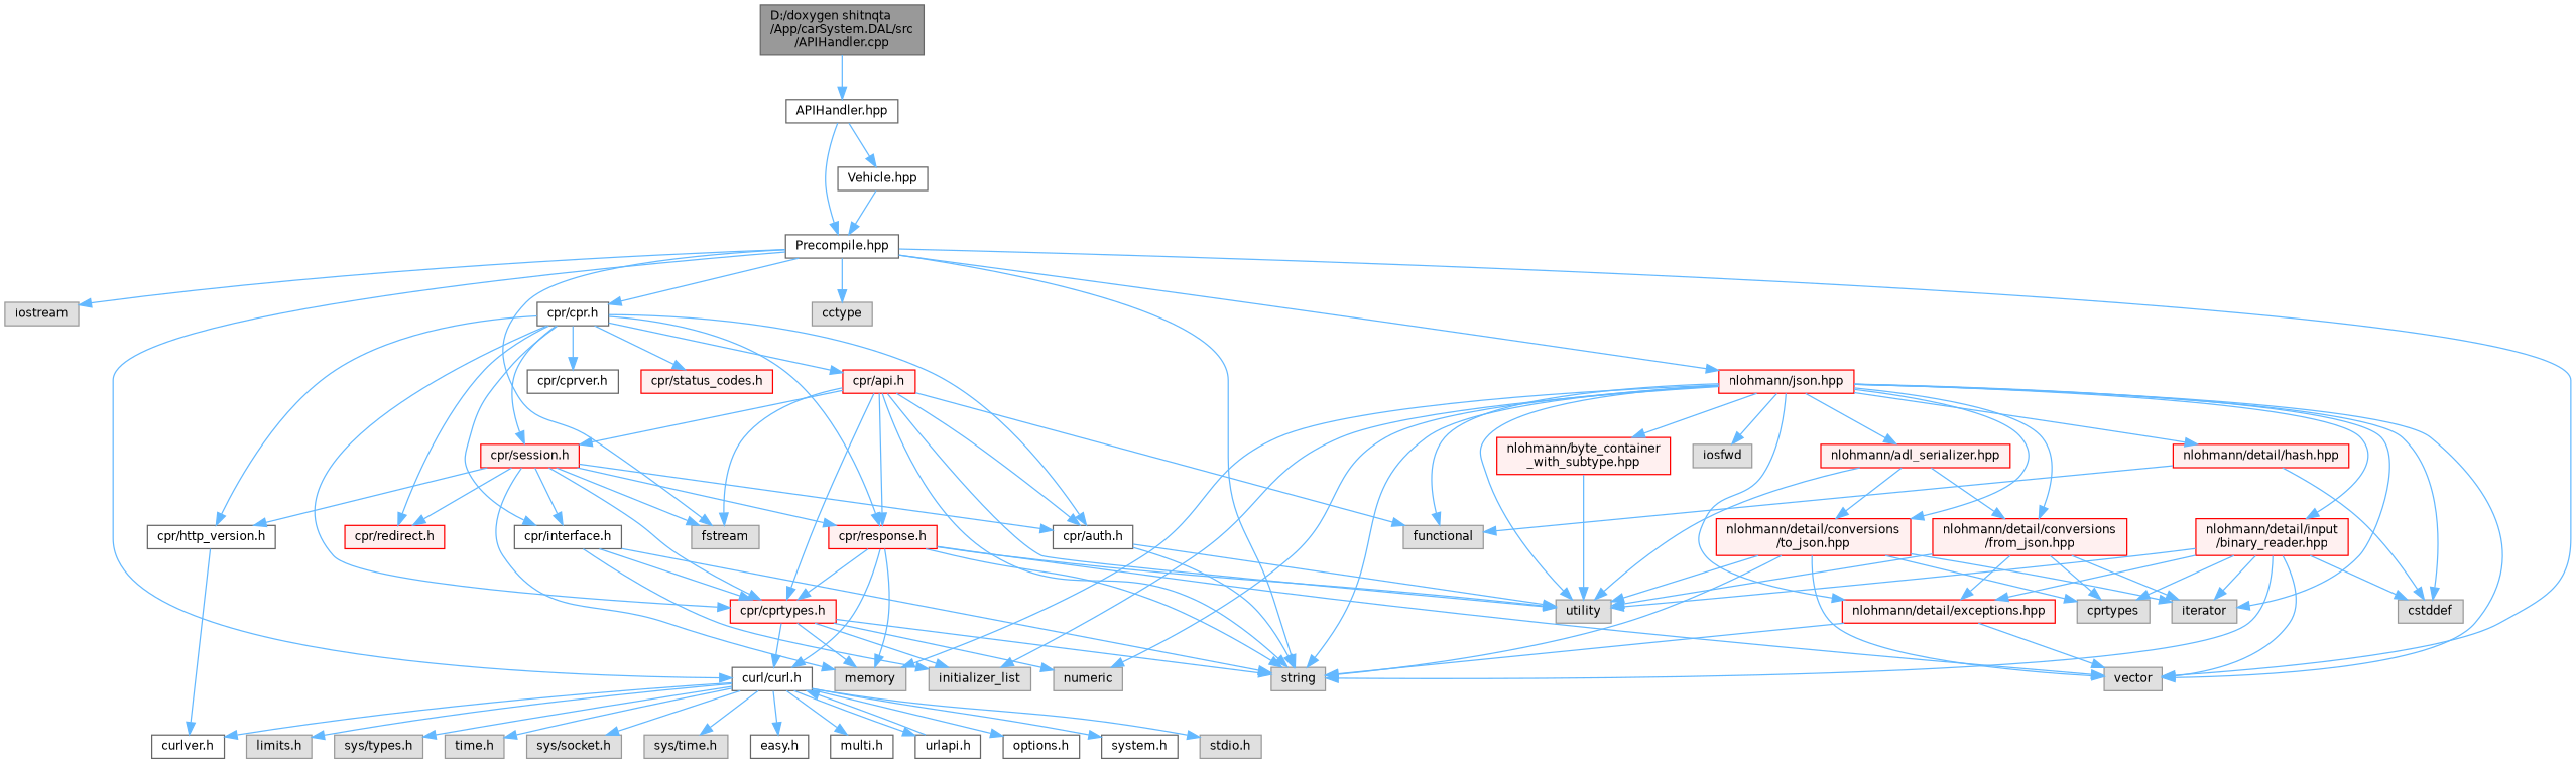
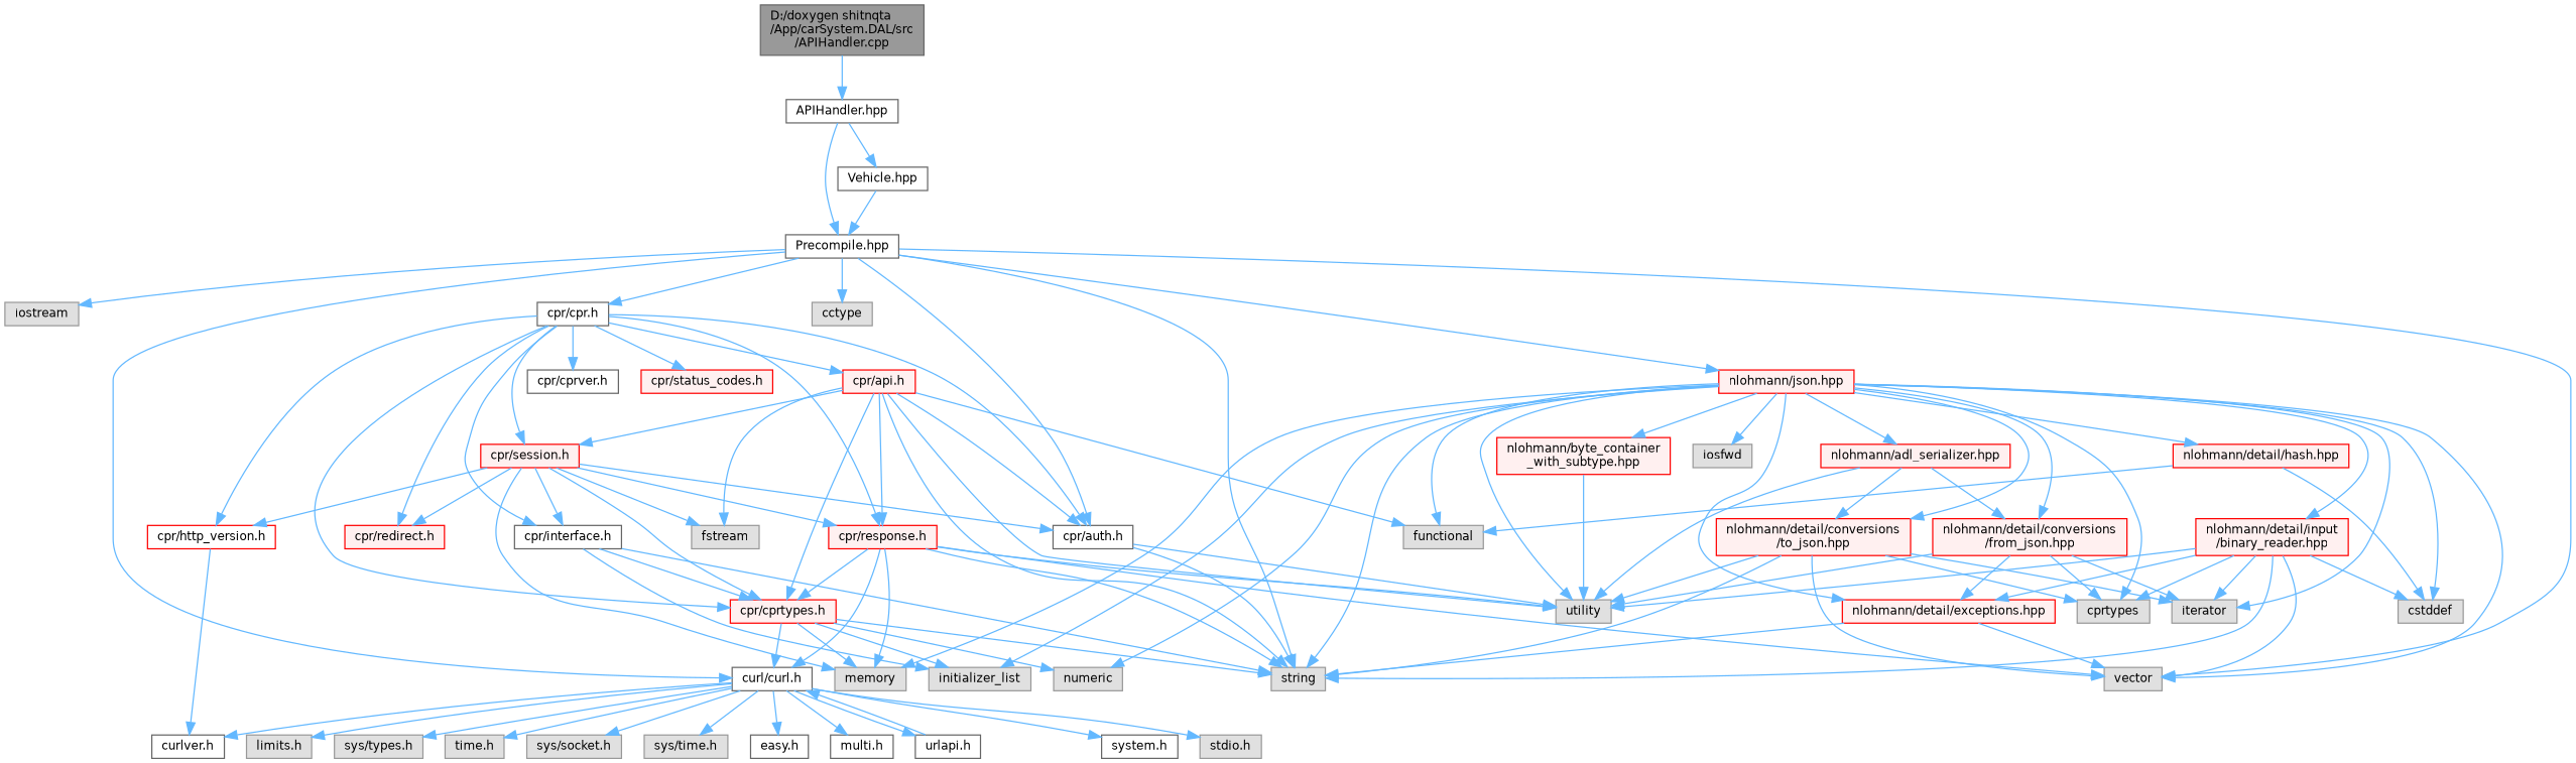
  digraph {
    node [color=grey60 fillcolor="#E0E0E0" fontname=Helvetica fontsize=10 shape=box style=filled]
    edge [color=steelblue1 fontname=Helvetica fontsize=10 labelfontname=Helvetica labelfontsize=10 style=solid]
    n1 [color=gray40 fillcolor=grey60 fontcolor=black height=0.2 label="D:/doxygen shitnqta\l/App/carSystem.DAL/src\l/APIHandler.cpp" width=0.4]
    n2 [color=grey40 fillcolor=white height=0.2 label="APIHandler.hpp" width=0.4]
    n3 [color=grey40 fillcolor=white height=0.2 label="Precompile.hpp" width=0.4]
    n4 [color=grey40 fillcolor=white height=0.2 label="Vehicle.hpp" width=0.4]
    n5 [height=0.2 label=iostream width=0.4]
    n6 [height=0.2 label=vector width=0.4]
    n7 [height=0.2 label=string width=0.4]
    n8 [height=0.2 label=fstream width=0.4]
    n9 [height=0.2 label=cctype width=0.4]
    n10 [color=grey40 fillcolor=white height=0.2 label="curl/curl.h" width=0.4]
    n11 [color=grey40 fillcolor=white height=0.2 label="cpr/cpr.h" width=0.4]
    n12 [color=red fillcolor="#FFF0F0" height=0.2 label="nlohmann/json.hpp" width=0.4]
    n13 [color=grey40 fillcolor=white height=0.2 label="curlver.h" width=0.4]
    n14 [color=grey40 fillcolor=white height=0.2 label="system.h" width=0.4]
    n15 [height=0.2 label="stdio.h" width=0.4]
    n16 [height=0.2 label="limits.h" width=0.4]
    n17 [height=0.2 label="sys/types.h" width=0.4]
    n18 [height=0.2 label="time.h" width=0.4]
    n19 [height=0.2 label="sys/socket.h" width=0.4]
    n20 [height=0.2 label="sys/time.h" width=0.4]
    n21 [color=grey40 fillcolor=white height=0.2 label="easy.h" width=0.4]
    n22 [color=grey40 fillcolor=white height=0.2 label="multi.h" width=0.4]
    n23 [color=grey40 fillcolor=white height=0.2 label="urlapi.h" width=0.4]
-   n24 [color=grey40 fillcolor=white height=0.2 label="options.h" width=0.4]
    n25 [color=red fillcolor="#FFF0F0" height=0.2 label="cpr/api.h" width=0.4]
    n26 [color=grey40 fillcolor=white height=0.2 label="cpr/auth.h" width=0.4]
    n27 [color=red fillcolor="#FFF0F0" height=0.2 label="cpr/cprtypes.h" width=0.4]
    n28 [color=red fillcolor="#FFF0F0" height=0.2 label="cpr/response.h" width=0.4]
    n29 [color=red fillcolor="#FFF0F0" height=0.2 label="cpr/session.h" width=0.4]
-   n30 [color=grey40 fillcolor=white height=0.2 label="cpr/http_version.h" width=0.4]
+   n30 [color=red fillcolor=white height=0.2 label="cpr/http_version.h" width=0.4]
    n31 [color=grey40 fillcolor=white height=0.2 label="cpr/interface.h" width=0.4]
    n32 [color=red fillcolor="#FFF0F0" height=0.2 label="cpr/redirect.h" width=0.4]
    n33 [color=grey40 fillcolor=white height=0.2 label="cpr/cprver.h" width=0.4]
    n34 [color=red fillcolor="#FFF0F0" height=0.2 label="cpr/status_codes.h" width=0.4]
    n35 [height=0.2 label=functional width=0.4]
    n36 [height=0.2 label=utility width=0.4]
    n37 [height=0.2 label=initializer_list width=0.4]
    n38 [height=0.2 label=memory width=0.4]
    n39 [height=0.2 label=numeric width=0.4]
    n40 [height=0.2 label=cprtypes width=0.4]
    n41 [height=0.2 label=cstddef width=0.4]
    n42 [height=0.2 label=iosfwd width=0.4]
    n43 [height=0.2 label=iterator width=0.4]
    n44 [color=red fillcolor="#FFF0F0" height=0.2 label="nlohmann/adl_serializer.hpp" width=0.4]
    n45 [color=red fillcolor="#FFF0F0" height=0.2 label="nlohmann/detail/conversions\l/from_json.hpp" width=0.4]
    n46 [color=red fillcolor="#FFF0F0" height=0.2 label="nlohmann/detail/exceptions.hpp" width=0.4]
    n47 [color=red fillcolor="#FFF0F0" height=0.2 label="nlohmann/detail/conversions\l/to_json.hpp" width=0.4]
    n48 [color=red fillcolor="#FFF0F0" height=0.2 label="nlohmann/byte_container\l_with_subtype.hpp" width=0.4]
    n49 [color=red fillcolor="#FFF0F0" height=0.2 label="nlohmann/detail/hash.hpp" width=0.4]
    n50 [color=red fillcolor="#FFF0F0" height=0.2 label="nlohmann/detail/input\l/binary_reader.hpp" width=0.4]
    n1 -> n2
    n2 -> n3
    n2 -> n4
    n3 -> n5
    n3 -> n6
    n3 -> n7
-   n3 -> n8
+   n3 -> n26
    n3 -> n9
    n3 -> n10
    n3 -> n11
    n3 -> n12
    n4 -> n3
    n10 -> n13
    n10 -> n14
    n10 -> n15
    n10 -> n16
    n10 -> n17
    n10 -> n18
    n10 -> n19
    n10 -> n20
    n10 -> n21
    n10 -> n22
    n10 -> n23
-   n10 -> n24
    n11 -> n25
    n11 -> n26
    n11 -> n27
    n11 -> n28
    n11 -> n29
    n11 -> n30
    n11 -> n31
    n11 -> n32
    n11 -> n33
    n11 -> n34
    n12 -> n6
    n12 -> n7
    n12 -> n35
    n12 -> n36
    n12 -> n37
    n12 -> n38
    n12 -> n39
+   n12 -> n40
    n12 -> n41
    n12 -> n42
    n12 -> n43
    n12 -> n44
    n12 -> n45
    n12 -> n46
    n12 -> n47
    n12 -> n48
    n12 -> n49
    n12 -> n50
    n23 -> n10
    n25 -> n7
    n25 -> n8
    n25 -> n26
    n25 -> n27
    n25 -> n28
    n25 -> n29
    n25 -> n35
    n25 -> n36
    n26 -> n7
    n26 -> n36
    n27 -> n7
    n27 -> n10
    n27 -> n37
    n27 -> n38
    n27 -> n39
    n28 -> n6
    n28 -> n7
    n28 -> n10
    n28 -> n27
    n28 -> n36
    n28 -> n38
    n29 -> n8
    n29 -> n26
    n29 -> n27
    n29 -> n28
    n29 -> n30
    n29 -> n31
    n29 -> n32
    n29 -> n38
    n30 -> n13
    n31 -> n7
    n31 -> n27
    n31 -> n37
    n44 -> n36
    n44 -> n45
    n44 -> n47
    n45 -> n36
    n45 -> n40
    n45 -> n43
    n45 -> n46
    n46 -> n6
    n46 -> n7
    n47 -> n6
    n47 -> n7
    n47 -> n36
    n47 -> n40
    n47 -> n43
    n48 -> n36
    n49 -> n35
    n49 -> n41
    n50 -> n6
    n50 -> n7
    n50 -> n36
    n50 -> n40
    n50 -> n41
    n50 -> n43
    n50 -> n46
  }
